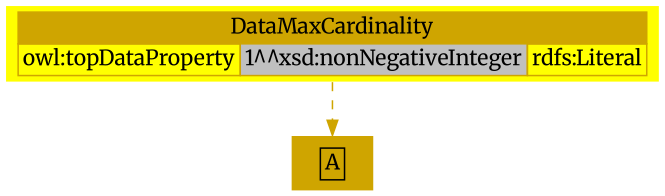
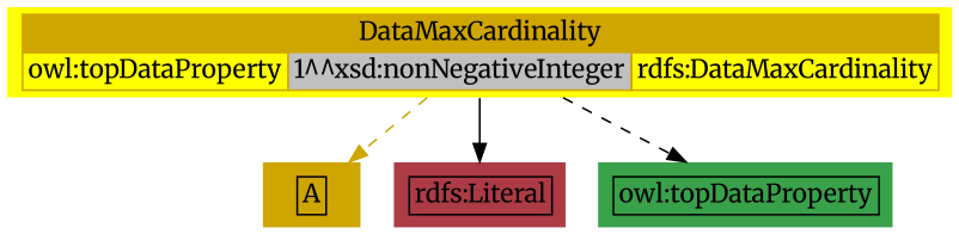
  digraph {
    fontname=Merriweather
    rankdir=TB
    node [fontname=Merriweather shape=plaintext style=filled]
    edge [fontname=Merriweather style=dashed]
    n1 [fillcolor="#CFA500" label=< <table border='0' cellborder='1' cellspacing='0'>  <tr>   <td>A</td>  </tr> </table> >]
-   n2 [color="#CFA500" fillcolor=yellow1 label=< <table border='0' cellborder='1' cellspacing='0'>  <th port="header">   <td colspan="3" bgcolor="#CFA500">DataMaxCardinality</td>  </th>  <tr>   <td>owl:topDataProperty</td>   <td bgcolor="gray">1^^xsd:nonNegativeInteger</td>   <td>rdfs:Literal</td>  </tr> </table> >]
+   n2 [color="#CFA500" fillcolor=yellow1 label=< <table border='0' cellborder='1' cellspacing='0'>  <th port="header">   <td colspan="3" bgcolor="#CFA500">DataMaxCardinality</td>  </th>  <tr>   <td>owl:topDataProperty</td>   <td bgcolor="gray">1^^xsd:nonNegativeInteger</td>   <td>rdfs:DataMaxCardinality</td>  </tr> </table> >]
+   n3 [fillcolor="#AD3B45" label=< <table border='0' cellborder='1' cellspacing='0'>  <tr>   <td>rdfs:Literal</td>  </tr> </table> >]
+   n4 [fillcolor="#38A14A" label=< <table border='0' cellborder='1' cellspacing='0'>  <tr>   <td>owl:topDataProperty</td>  </tr> </table> >]
    n2 -> n1 [color="#CFA500"]
+   n2 -> n3 [style=solid]
+   n2 -> n4
  }
